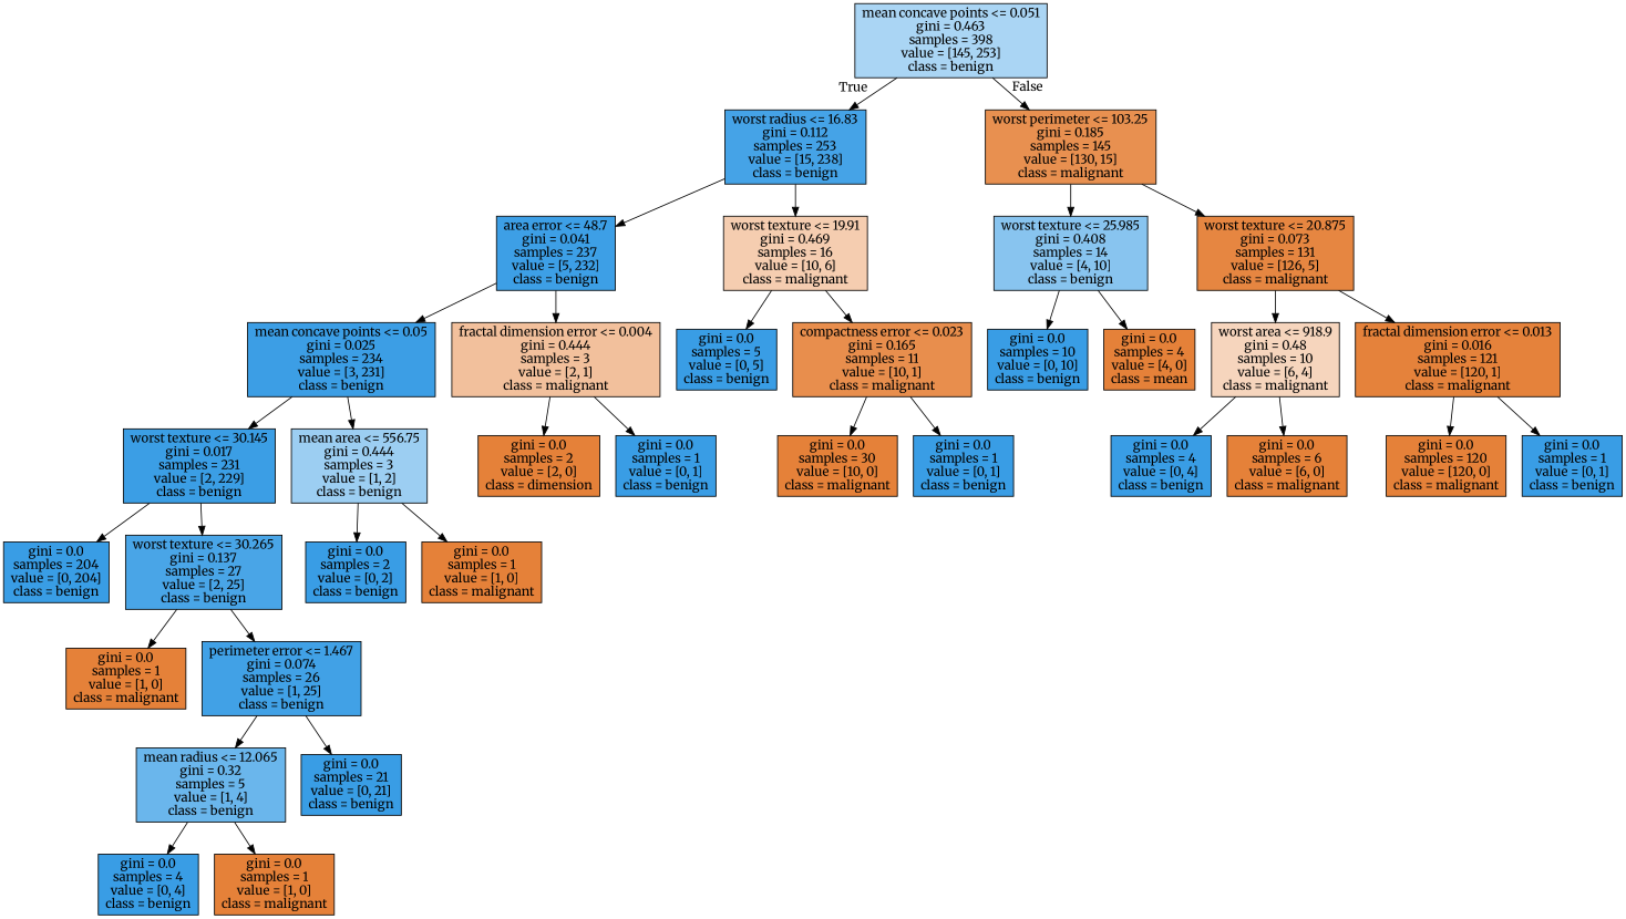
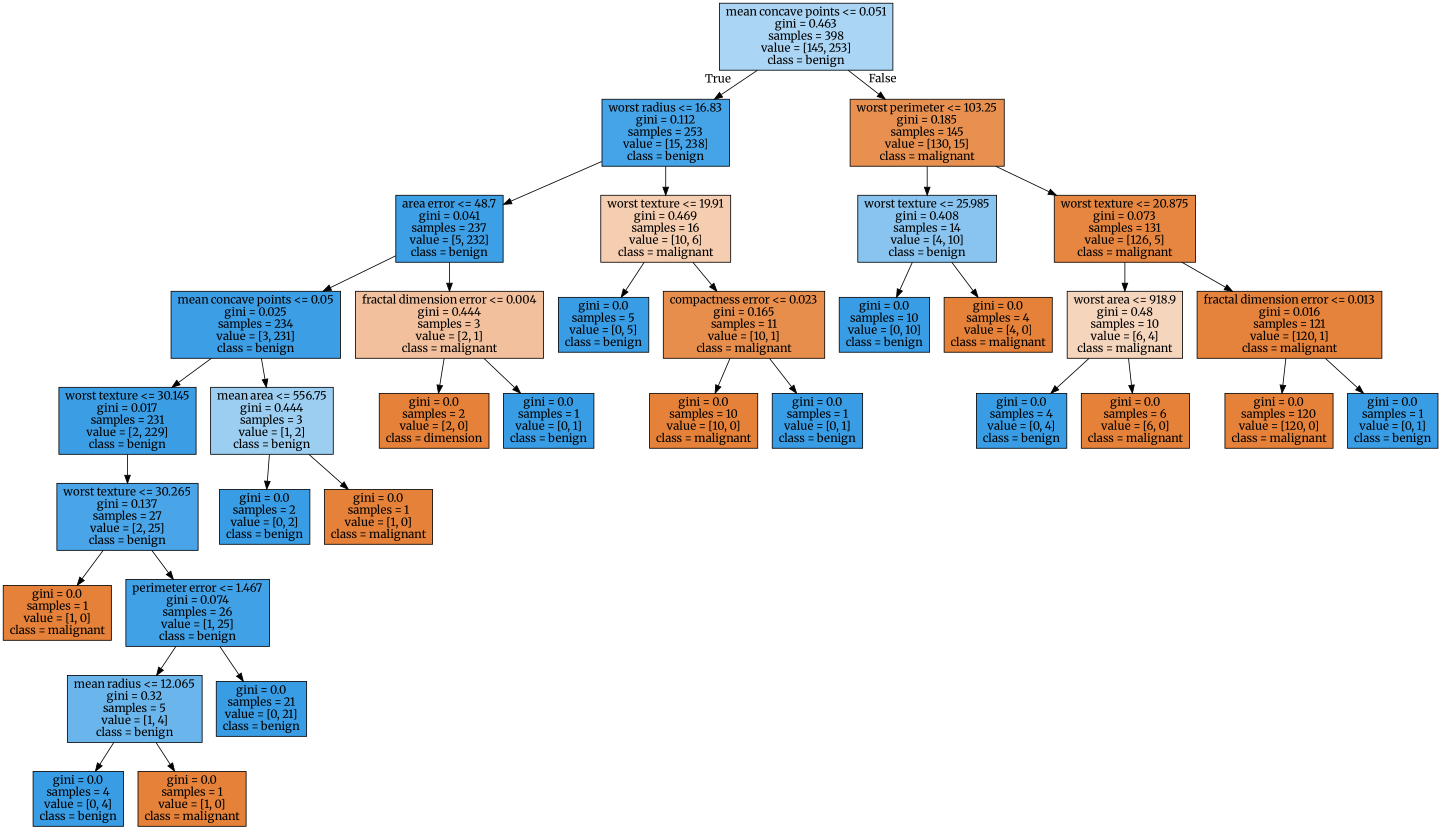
  digraph {
    fontname=Merriweather
    node [color=black fillcolor="#399de5" fontname=Merriweather shape=box style=filled]
    edge [fontname=Merriweather]
    n1 [fillcolor="#aad5f4" label="mean concave points <= 0.051\ngini = 0.463\nsamples = 398\nvalue = [145, 253]\nclass = benign"]
    n2 [fillcolor="#45a3e7" label="worst radius <= 16.83\ngini = 0.112\nsamples = 253\nvalue = [15, 238]\nclass = benign"]
    n3 [fillcolor="#e89050" label="worst perimeter <= 103.25\ngini = 0.185\nsamples = 145\nvalue = [130, 15]\nclass = malignant"]
    n4 [fillcolor="#3d9fe6" label="area error <= 48.7\ngini = 0.041\nsamples = 237\nvalue = [5, 232]\nclass = benign"]
    n5 [fillcolor="#f5cdb0" label="worst texture <= 19.91\ngini = 0.469\nsamples = 16\nvalue = [10, 6]\nclass = malignant"]
    n6 [fillcolor="#88c4ef" label="worst texture <= 25.985\ngini = 0.408\nsamples = 14\nvalue = [4, 10]\nclass = benign"]
    n7 [fillcolor="#e68641" label="worst texture <= 20.875\ngini = 0.073\nsamples = 131\nvalue = [126, 5]\nclass = malignant"]
    n8 [fillcolor="#3c9ee5" label="mean concave points <= 0.05\ngini = 0.025\nsamples = 234\nvalue = [3, 231]\nclass = benign"]
    n9 [fillcolor="#f2c09c" label="fractal dimension error <= 0.004\ngini = 0.444\nsamples = 3\nvalue = [2, 1]\nclass = malignant"]
    n10 [label="gini = 0.0\nsamples = 5\nvalue = [0, 5]\nclass = benign"]
    n11 [fillcolor="#e88e4d" label="compactness error <= 0.023\ngini = 0.165\nsamples = 11\nvalue = [10, 1]\nclass = malignant"]
    n12 [fillcolor="#3b9ee5" label="worst texture <= 30.145\ngini = 0.017\nsamples = 231\nvalue = [2, 229]\nclass = benign"]
    n13 [fillcolor="#9ccef2" label="mean area <= 556.75\ngini = 0.444\nsamples = 3\nvalue = [1, 2]\nclass = benign"]
    n14 [fillcolor="#e58139" label="gini = 0.0\nsamples = 2\nvalue = [2, 0]\nclass = dimension"]
    n15 [label="gini = 0.0\nsamples = 1\nvalue = [0, 1]\nclass = benign"]
-   n16 [label="gini = 0.0\nsamples = 204\nvalue = [0, 204]\nclass = benign"]
    n17 [fillcolor="#49a5e7" label="worst texture <= 30.265\ngini = 0.137\nsamples = 27\nvalue = [2, 25]\nclass = benign"]
    n18 [label="gini = 0.0\nsamples = 2\nvalue = [0, 2]\nclass = benign"]
    n19 [fillcolor="#e58139" label="gini = 0.0\nsamples = 1\nvalue = [1, 0]\nclass = malignant"]
    n20 [fillcolor="#e58139" label="gini = 0.0\nsamples = 1\nvalue = [1, 0]\nclass = malignant"]
    n21 [fillcolor="#41a1e6" label="perimeter error <= 1.467\ngini = 0.074\nsamples = 26\nvalue = [1, 25]\nclass = benign"]
    n22 [fillcolor="#6ab6ec" label="mean radius <= 12.065\ngini = 0.32\nsamples = 5\nvalue = [1, 4]\nclass = benign"]
    n23 [label="gini = 0.0\nsamples = 21\nvalue = [0, 21]\nclass = benign"]
    n24 [label="gini = 0.0\nsamples = 4\nvalue = [0, 4]\nclass = benign"]
    n25 [fillcolor="#e58139" label="gini = 0.0\nsamples = 1\nvalue = [1, 0]\nclass = malignant"]
-   n26 [fillcolor="#e58139" label="gini = 0.0\nsamples = 30\nvalue = [10, 0]\nclass = malignant"]
+   n26 [fillcolor="#e58139" label="gini = 0.0\nsamples = 10\nvalue = [10, 0]\nclass = malignant"]
    n27 [label="gini = 0.0\nsamples = 1\nvalue = [0, 1]\nclass = benign"]
    n28 [label="gini = 0.0\nsamples = 10\nvalue = [0, 10]\nclass = benign"]
-   n29 [fillcolor="#e58139" label="gini = 0.0\nsamples = 4\nvalue = [4, 0]\nclass = mean"]
+   n29 [fillcolor="#e58139" label="gini = 0.0\nsamples = 4\nvalue = [4, 0]\nclass = malignant"]
    n30 [fillcolor="#f6d5bd" label="worst area <= 918.9\ngini = 0.48\nsamples = 10\nvalue = [6, 4]\nclass = malignant"]
    n31 [fillcolor="#e5823b" label="fractal dimension error <= 0.013\ngini = 0.016\nsamples = 121\nvalue = [120, 1]\nclass = malignant"]
    n32 [label="gini = 0.0\nsamples = 4\nvalue = [0, 4]\nclass = benign"]
    n33 [fillcolor="#e58139" label="gini = 0.0\nsamples = 6\nvalue = [6, 0]\nclass = malignant"]
    n34 [fillcolor="#e58139" label="gini = 0.0\nsamples = 120\nvalue = [120, 0]\nclass = malignant"]
    n35 [label="gini = 0.0\nsamples = 1\nvalue = [0, 1]\nclass = benign"]
    n1 -> n2 [headlabel=True labelangle=45 labeldistance=2.5]
    n1 -> n3 [headlabel=False labelangle=-45 labeldistance=2.5]
    n2 -> n4
    n2 -> n5
    n3 -> n6
    n3 -> n7
    n4 -> n8
    n4 -> n9
    n5 -> n10
    n5 -> n11
    n6 -> n28
    n6 -> n29
    n7 -> n30
    n7 -> n31
    n8 -> n12
    n8 -> n13
    n9 -> n14
    n9 -> n15
    n11 -> n26
    n11 -> n27
-   n12 -> n16
    n12 -> n17
    n13 -> n18
    n13 -> n19
    n17 -> n20
    n17 -> n21
    n21 -> n22
    n21 -> n23
    n22 -> n24
    n22 -> n25
    n30 -> n32
    n30 -> n33
    n31 -> n34
    n31 -> n35
  }
